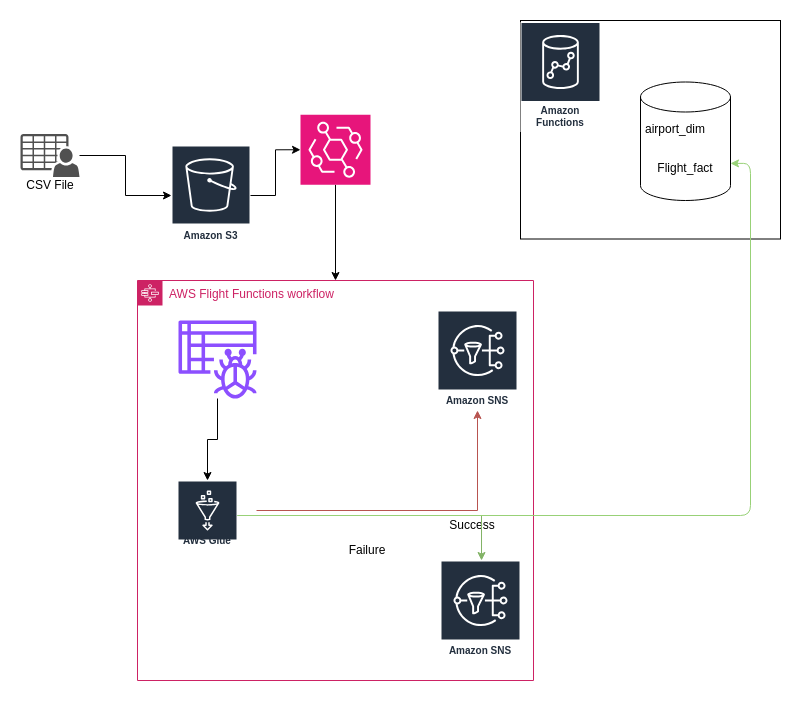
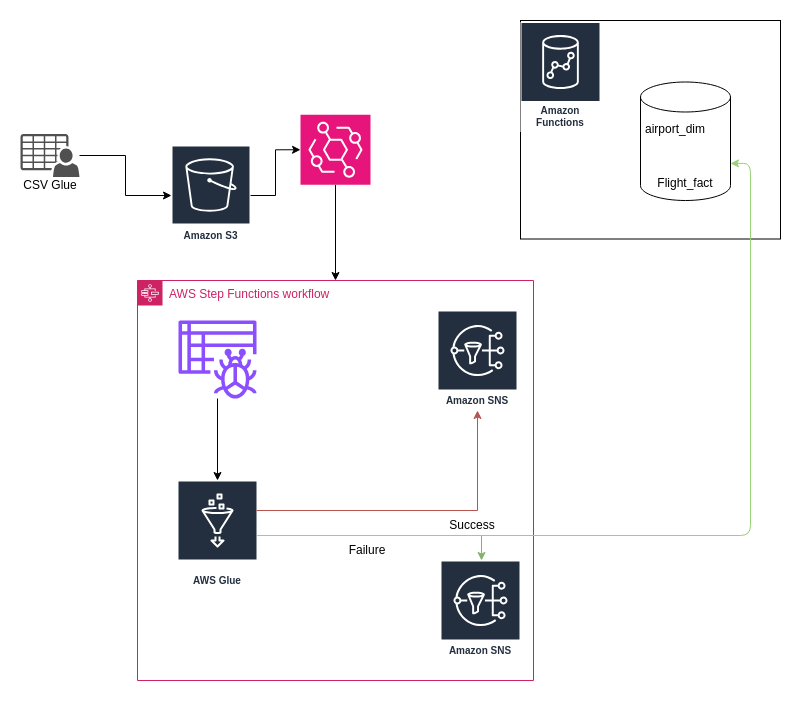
  <mxCell id="0" />
  <mxCell id="1" parent="0" />
  <mxCell id="2" style="edgeStyle=orthogonalEdgeStyle;rounded=0;orthogonalLoop=1;jettySize=auto;html=1;" edge="1" parent="1" source="3" target="6"><mxGeometry relative="1" as="geometry" /></mxCell>
  <mxCell id="3" value="" style="sketch=0;pointerEvents=1;shadow=0;dashed=0;html=1;strokeColor=none;fillColor=#505050;labelPosition=center;verticalLabelPosition=bottom;verticalAlign=top;outlineConnect=0;align=center;shape=mxgraph.office.users.csv_file;" vertex="1" parent="1"><mxGeometry x="20" y="133.5" width="59" height="43" as="geometry" /></mxCell>
- <mxCell id="4" value="CSV File" style="text;strokeColor=none;align=center;fillColor=none;html=1;verticalAlign=middle;whiteSpace=wrap;rounded=0;" vertex="1" parent="1"><mxGeometry x="20" y="170" width="60" height="30" as="geometry" /></mxCell>
+ <mxCell id="4" value="CSV Glue" style="text;strokeColor=none;align=center;fillColor=none;html=1;verticalAlign=middle;whiteSpace=wrap;rounded=0;" vertex="1" parent="1"><mxGeometry x="20" y="170" width="60" height="30" as="geometry" /></mxCell>
  <mxCell id="5" value="" style="rounded=0;whiteSpace=wrap;html=1;" vertex="1" parent="1"><mxGeometry x="520" y="20" width="260" height="218.5" as="geometry" /></mxCell>
  <mxCell id="6" value="Amazon S3" style="sketch=0;outlineConnect=0;fontColor=#232F3E;gradientColor=none;strokeColor=#ffffff;fillColor=#232F3E;dashed=0;verticalLabelPosition=middle;verticalAlign=bottom;align=center;html=1;whiteSpace=wrap;fontSize=10;fontStyle=1;spacing=3;shape=mxgraph.aws4.productIcon;prIcon=mxgraph.aws4.s3;" vertex="1" parent="1"><mxGeometry x="171" y="145" width="79" height="100" as="geometry" /></mxCell>
  <mxCell id="7" value="Amazon Functions" style="sketch=0;outlineConnect=0;fontColor=#232F3E;gradientColor=none;strokeColor=#ffffff;fillColor=#232F3E;dashed=0;verticalLabelPosition=middle;verticalAlign=bottom;align=center;html=1;whiteSpace=wrap;fontSize=10;fontStyle=1;spacing=3;shape=mxgraph.aws4.productIcon;prIcon=mxgraph.aws4.redshift;" vertex="1" parent="1"><mxGeometry x="520" y="21.5" width="80" height="110" as="geometry" /></mxCell>
  <mxCell id="8" value="" style="shape=cylinder3;whiteSpace=wrap;html=1;boundedLbl=1;backgroundOutline=1;size=15;" vertex="1" parent="1"><mxGeometry x="640" y="81.5" width="90" height="118.5" as="geometry" /></mxCell>
  <mxCell id="9" value="airport_dim" style="text;strokeColor=none;align=center;fillColor=none;html=1;verticalAlign=middle;whiteSpace=wrap;rounded=0;" vertex="1" parent="1"><mxGeometry x="645" y="114.25" width="60" height="30" as="geometry" /></mxCell>
- <mxCell id="10" value="Flight_fact" style="text;strokeColor=none;align=center;fillColor=none;html=1;verticalAlign=middle;whiteSpace=wrap;rounded=0;" vertex="1" parent="1"><mxGeometry x="655" y="153" width="60" height="30" as="geometry" /></mxCell>
+ <mxCell id="10" value="Flight_fact" style="text;strokeColor=none;align=center;fillColor=none;html=1;verticalAlign=middle;whiteSpace=wrap;rounded=0;" vertex="1" parent="1"><mxGeometry x="655" y="168" width="60" height="30" as="geometry" /></mxCell>
  <mxCell id="11" style="edgeStyle=orthogonalEdgeStyle;rounded=0;orthogonalLoop=1;jettySize=auto;html=1;" edge="1" parent="1" source="12" target="13"><mxGeometry relative="1" as="geometry" /></mxCell>
  <mxCell id="12" value="" style="sketch=0;points=[[0,0,0],[0.25,0,0],[0.5,0,0],[0.75,0,0],[1,0,0],[0,1,0],[0.25,1,0],[0.5,1,0],[0.75,1,0],[1,1,0],[0,0.25,0],[0,0.5,0],[0,0.75,0],[1,0.25,0],[1,0.5,0],[1,0.75,0]];outlineConnect=0;fontColor=#232F3E;fillColor=#E7157B;strokeColor=#ffffff;dashed=0;verticalLabelPosition=bottom;verticalAlign=top;align=center;html=1;fontSize=12;fontStyle=0;aspect=fixed;shape=mxgraph.aws4.resourceIcon;resIcon=mxgraph.aws4.eventbridge;" vertex="1" parent="1"><mxGeometry x="300" y="114.25" width="70" height="70" as="geometry" /></mxCell>
- <mxCell id="13" value="AWS Flight Functions workflow" style="points=[[0,0],[0.25,0],[0.5,0],[0.75,0],[1,0],[1,0.25],[1,0.5],[1,0.75],[1,1],[0.75,1],[0.5,1],[0.25,1],[0,1],[0,0.75],[0,0.5],[0,0.25]];outlineConnect=0;gradientColor=none;html=1;whiteSpace=wrap;fontSize=12;fontStyle=0;container=1;pointerEvents=0;collapsible=0;recursiveResize=0;shape=mxgraph.aws4.group;grIcon=mxgraph.aws4.group_aws_step_functions_workflow;strokeColor=#CD2264;fillColor=none;verticalAlign=top;align=left;spacingLeft=30;fontColor=#CD2264;dashed=0;" vertex="1" parent="1"><mxGeometry x="137" y="280" width="396" height="400" as="geometry" /></mxCell>
+ <mxCell id="13" value="AWS Step Functions workflow" style="points=[[0,0],[0.25,0],[0.5,0],[0.75,0],[1,0],[1,0.25],[1,0.5],[1,0.75],[1,1],[0.75,1],[0.5,1],[0.25,1],[0,1],[0,0.75],[0,0.5],[0,0.25]];outlineConnect=0;gradientColor=none;html=1;whiteSpace=wrap;fontSize=12;fontStyle=0;container=1;pointerEvents=0;collapsible=0;recursiveResize=0;shape=mxgraph.aws4.group;grIcon=mxgraph.aws4.group_aws_step_functions_workflow;strokeColor=#CD2264;fillColor=none;verticalAlign=top;align=left;spacingLeft=30;fontColor=#CD2264;dashed=0;" vertex="1" parent="1"><mxGeometry x="137" y="280" width="396" height="400" as="geometry" /></mxCell>
  <mxCell id="14" style="edgeStyle=orthogonalEdgeStyle;rounded=0;orthogonalLoop=1;jettySize=auto;html=1;" edge="1" parent="13" source="15" target="16"><mxGeometry relative="1" as="geometry" /></mxCell>
  <mxCell id="15" value="" style="sketch=0;outlineConnect=0;fontColor=#232F3E;gradientColor=none;fillColor=#8C4FFF;strokeColor=none;dashed=0;verticalLabelPosition=bottom;verticalAlign=top;align=center;html=1;fontSize=12;fontStyle=0;aspect=fixed;pointerEvents=1;shape=mxgraph.aws4.glue_crawlers;" vertex="1" parent="13"><mxGeometry x="41" y="40" width="78" height="78" as="geometry" /></mxCell>
- <mxCell id="16" value="AWS Glue" style="sketch=0;outlineConnect=0;fontColor=#232F3E;gradientColor=none;strokeColor=#ffffff;fillColor=#232F3E;dashed=0;verticalLabelPosition=middle;verticalAlign=bottom;align=center;html=1;whiteSpace=wrap;fontSize=10;fontStyle=1;spacing=3;shape=mxgraph.aws4.productIcon;prIcon=mxgraph.aws4.glue;" vertex="1" parent="13"><mxGeometry x="40" y="200" width="60" height="70" as="geometry" /></mxCell>
+ <mxCell id="16" value="AWS Glue" style="sketch=0;outlineConnect=0;fontColor=#232F3E;gradientColor=none;strokeColor=#ffffff;fillColor=#232F3E;dashed=0;verticalLabelPosition=middle;verticalAlign=bottom;align=center;html=1;whiteSpace=wrap;fontSize=10;fontStyle=1;spacing=3;shape=mxgraph.aws4.productIcon;prIcon=mxgraph.aws4.glue;" vertex="1" parent="13"><mxGeometry x="40" y="200" width="80" height="110" as="geometry" /></mxCell>
  <mxCell id="17" value="" style="endArrow=classic;html=1;rounded=0;fillColor=#f8cecc;strokeColor=#b85450;" edge="1" parent="13" target="22"><mxGeometry width="50" height="50" relative="1" as="geometry"><mxPoint x="119" y="230" as="sourcePoint" /><mxPoint x="169" y="180" as="targetPoint" /><Array as="points"><mxPoint x="340" y="230" /></Array></mxGeometry></mxCell>
  <mxCell id="18" value="Success" style="text;strokeColor=none;align=center;fillColor=none;html=1;verticalAlign=middle;whiteSpace=wrap;rounded=0;" vertex="1" parent="13"><mxGeometry x="305" y="230" width="60" height="30" as="geometry" /></mxCell>
  <mxCell id="19" value="Failure" style="text;strokeColor=none;align=center;fillColor=none;html=1;verticalAlign=middle;whiteSpace=wrap;rounded=0;" vertex="1" parent="13"><mxGeometry x="200" y="255" width="60" height="30" as="geometry" /></mxCell>
  <mxCell id="20" value="Amazon SNS" style="sketch=0;outlineConnect=0;fontColor=#232F3E;gradientColor=none;strokeColor=#ffffff;fillColor=#232F3E;dashed=0;verticalLabelPosition=middle;verticalAlign=bottom;align=center;html=1;whiteSpace=wrap;fontSize=10;fontStyle=1;spacing=3;shape=mxgraph.aws4.productIcon;prIcon=mxgraph.aws4.sns;" vertex="1" parent="13"><mxGeometry x="303" y="280" width="80" height="100" as="geometry" /></mxCell>
  <mxCell id="21" style="edgeStyle=orthogonalEdgeStyle;rounded=0;orthogonalLoop=1;jettySize=auto;html=1;entryX=0.513;entryY=0;entryDx=0;entryDy=0;entryPerimeter=0;fillColor=#d5e8d4;strokeColor=#82b366;" edge="1" parent="13" source="16" target="20"><mxGeometry relative="1" as="geometry" /></mxCell>
  <mxCell id="22" value="Amazon SNS" style="sketch=0;outlineConnect=0;fontColor=#232F3E;gradientColor=none;strokeColor=#ffffff;fillColor=#232F3E;dashed=0;verticalLabelPosition=middle;verticalAlign=bottom;align=center;html=1;whiteSpace=wrap;fontSize=10;fontStyle=1;spacing=3;shape=mxgraph.aws4.productIcon;prIcon=mxgraph.aws4.sns;" vertex="1" parent="1"><mxGeometry x="437" y="310" width="80" height="100" as="geometry" /></mxCell>
  <mxCell id="23" style="edgeStyle=orthogonalEdgeStyle;rounded=1;orthogonalLoop=1;jettySize=auto;html=1;entryX=1;entryY=0;entryDx=0;entryDy=81.375;entryPerimeter=0;fillColor=#d5e8d4;strokeColor=#98D177;curved=0;" edge="1" parent="1" source="16" target="8"><mxGeometry relative="1" as="geometry" /></mxCell>
  <mxCell id="24" style="edgeStyle=orthogonalEdgeStyle;rounded=0;orthogonalLoop=1;jettySize=auto;html=1;entryX=0;entryY=0.5;entryDx=0;entryDy=0;entryPerimeter=0;" edge="1" parent="1" source="6" target="12"><mxGeometry relative="1" as="geometry" /></mxCell>
